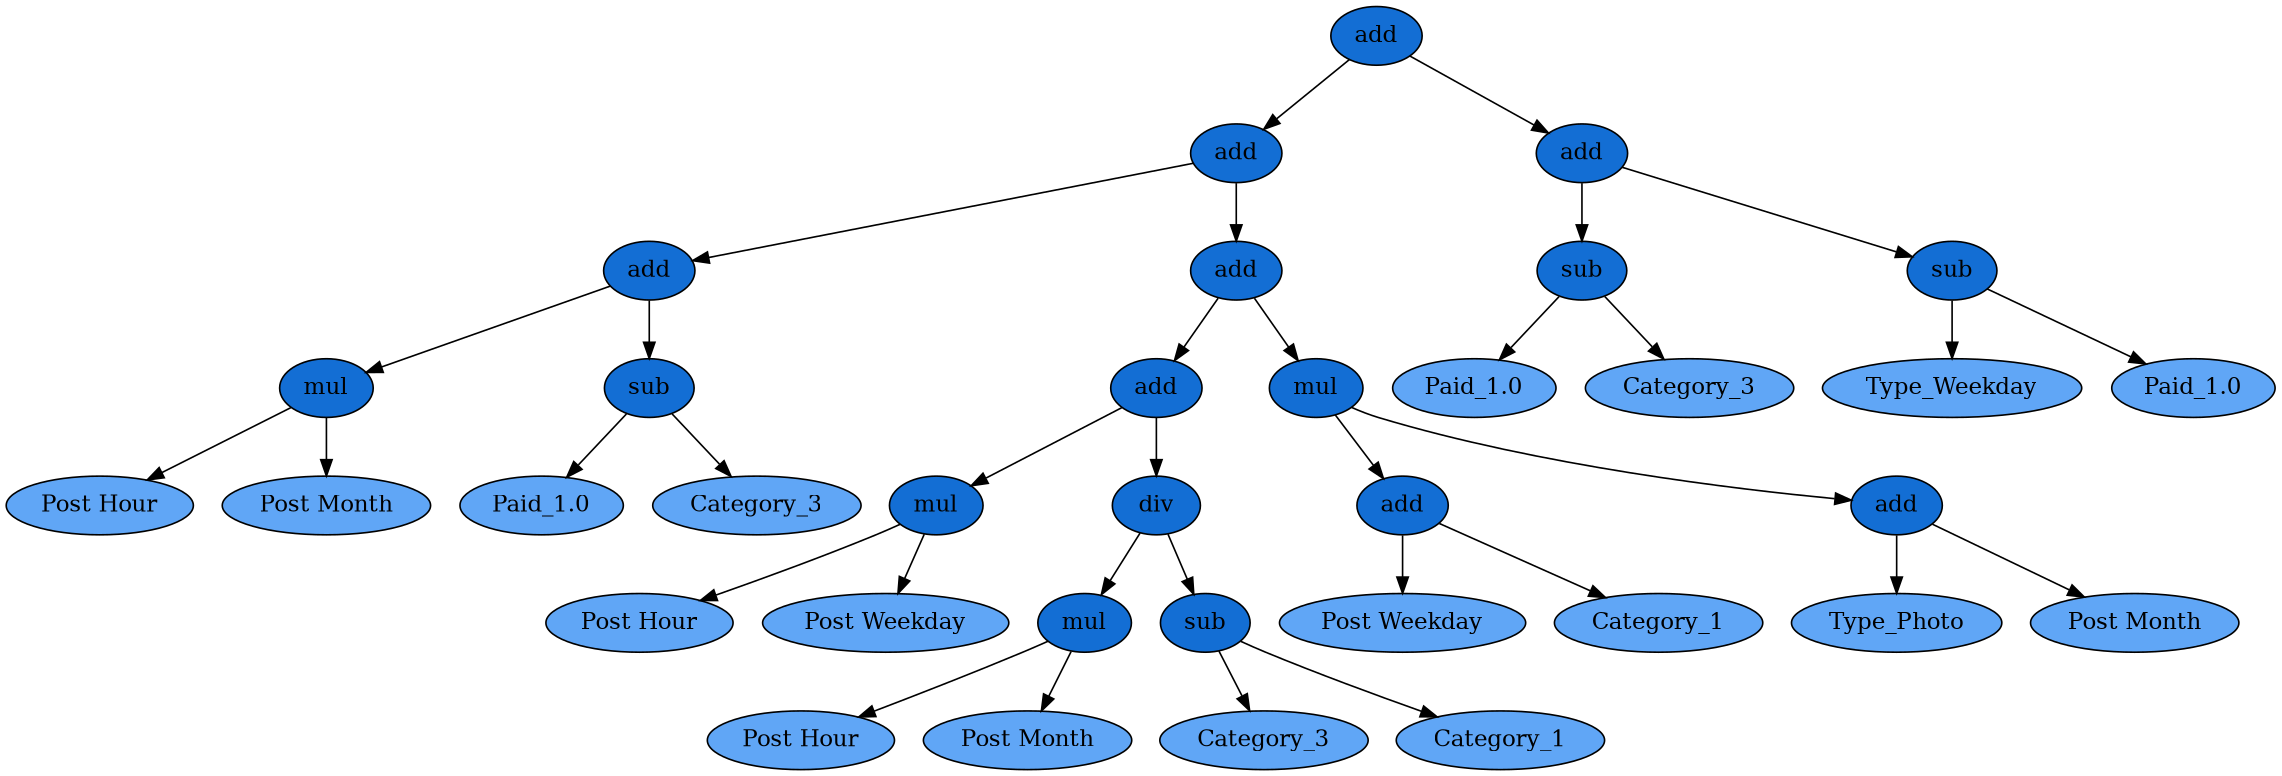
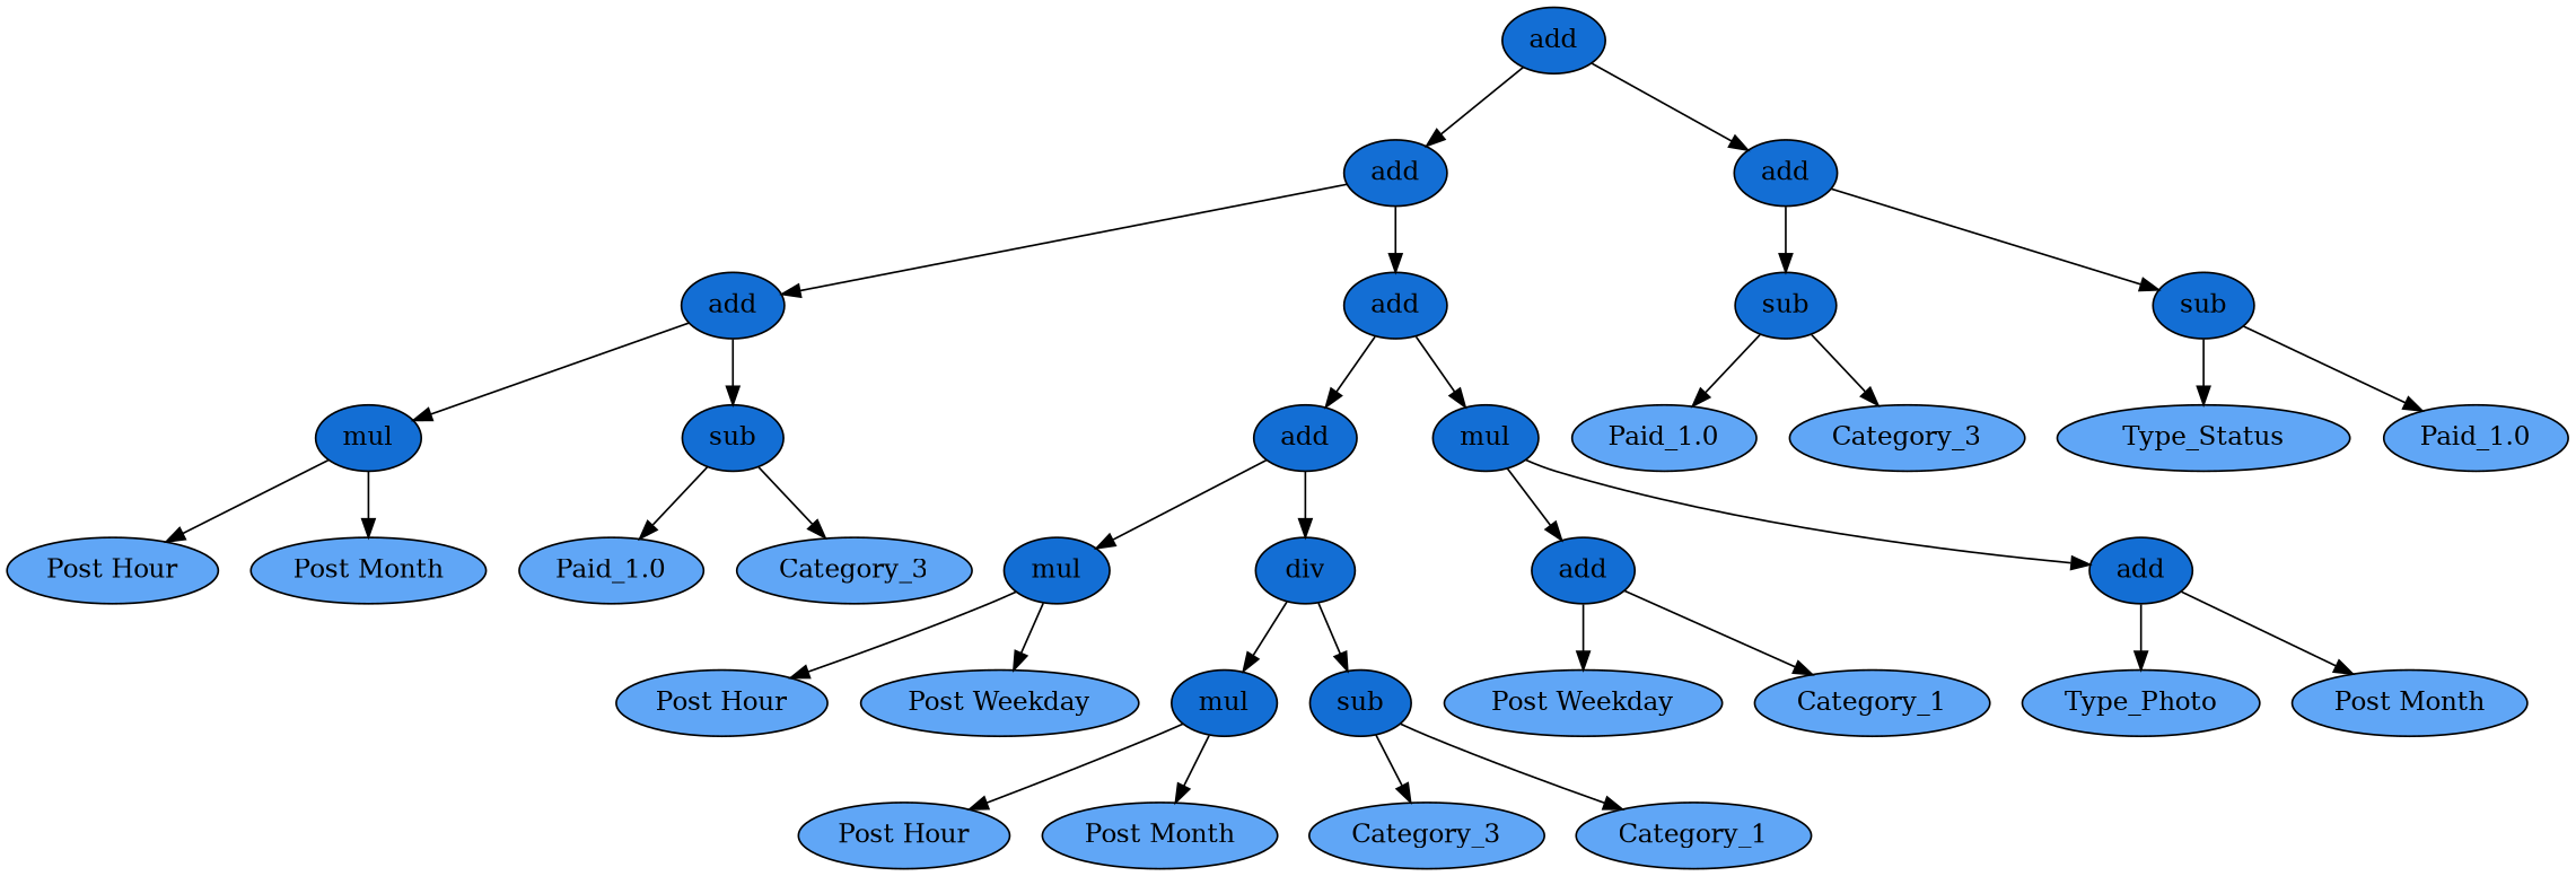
  digraph {
    node [fillcolor="#60a6f6" style=filled]
    n1 [fillcolor="#136ed4" label=add]
    n2 [fillcolor="#136ed4" label=add]
    n3 [fillcolor="#136ed4" label=add]
    n4 [fillcolor="#136ed4" label=add]
    n5 [fillcolor="#136ed4" label=add]
    n6 [fillcolor="#136ed4" label=mul]
    n7 [fillcolor="#136ed4" label=sub]
    n8 [label="Post Hour"]
    n9 [label="Post Month"]
    n10 [label="Paid_1.0"]
    n11 [label=Category_3]
    n12 [fillcolor="#136ed4" label=add]
    n13 [fillcolor="#136ed4" label=mul]
    n14 [fillcolor="#136ed4" label=mul]
    n15 [fillcolor="#136ed4" label=div]
    n16 [label="Post Hour"]
    n17 [label="Post Weekday"]
    n18 [fillcolor="#136ed4" label=mul]
    n19 [fillcolor="#136ed4" label=sub]
    n20 [label="Post Hour"]
    n21 [label="Post Month"]
    n22 [label=Category_3]
    n23 [label=Category_1]
    n24 [fillcolor="#136ed4" label=add]
    n25 [fillcolor="#136ed4" label=add]
    n26 [label="Post Weekday"]
    n27 [label=Category_1]
    n28 [label=Type_Photo]
    n29 [label="Post Month"]
    n30 [fillcolor="#136ed4" label=sub]
    n31 [fillcolor="#136ed4" label=sub]
    n32 [label="Paid_1.0"]
    n33 [label=Category_3]
-   n34 [label=Type_Weekday]
+   n34 [label=Type_Status]
    n35 [label="Paid_1.0"]
    n1 -> n2
    n1 -> n3
    n2 -> n4
    n2 -> n5
    n3 -> n30
    n3 -> n31
    n4 -> n6
    n4 -> n7
    n5 -> n12
    n5 -> n13
    n6 -> n8
    n6 -> n9
    n7 -> n10
    n7 -> n11
    n12 -> n14
    n12 -> n15
    n13 -> n24
    n13 -> n25
    n14 -> n16
    n14 -> n17
    n15 -> n18
    n15 -> n19
    n18 -> n20
    n18 -> n21
    n19 -> n22
    n19 -> n23
    n24 -> n26
    n24 -> n27
    n25 -> n28
    n25 -> n29
    n30 -> n32
    n30 -> n33
    n31 -> n34
    n31 -> n35
  }
